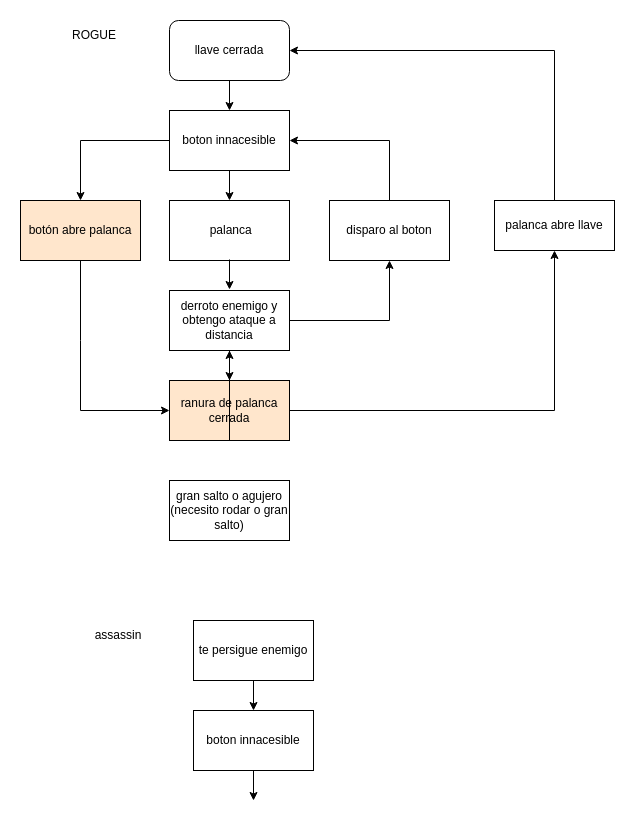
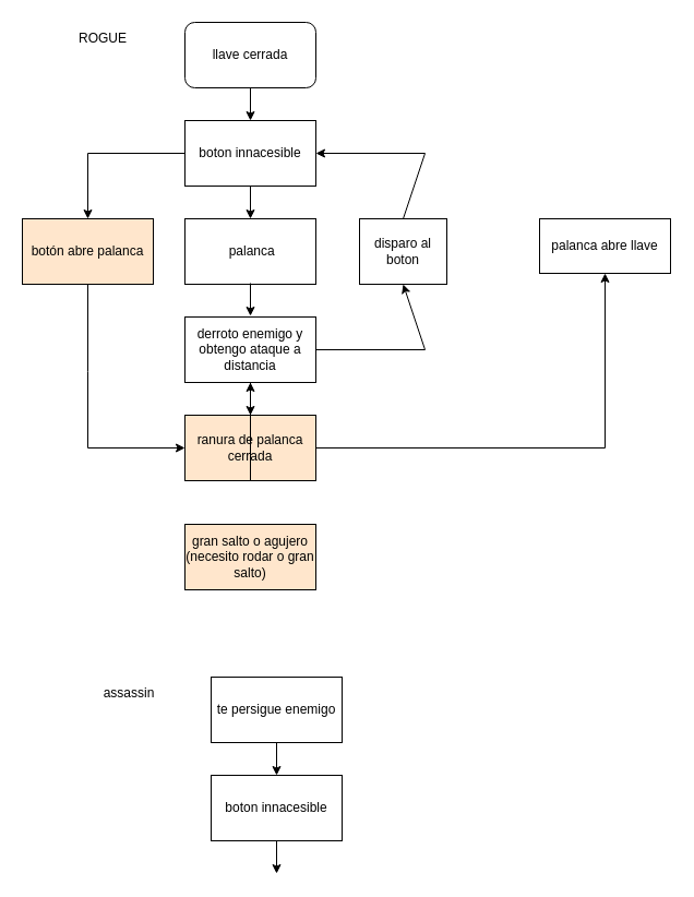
  <mxCell id="0" />
  <mxCell id="1" parent="0" />
  <mxCell id="2" value="llave cerrada" style="whiteSpace=wrap;html=1;rounded=1;" parent="1" vertex="1"><mxGeometry x="169" y="20" width="120" height="60" as="geometry" /></mxCell>
  <mxCell id="3" value="boton innacesible" style="rounded=0;whiteSpace=wrap;html=1;" parent="1" vertex="1"><mxGeometry x="169" y="110" width="120" height="60" as="geometry" /></mxCell>
  <mxCell id="4" value="&amp;nbsp;palanca" style="rounded=0;whiteSpace=wrap;html=1;" parent="1" vertex="1"><mxGeometry x="169" y="200" width="120" height="60" as="geometry" /></mxCell>
  <mxCell id="5" value="derroto enemigo y obtengo ataque a distancia" style="rounded=0;whiteSpace=wrap;html=1;" parent="1" vertex="1"><mxGeometry x="169" y="290" width="120" height="60" as="geometry" /></mxCell>
  <mxCell id="6" value="ranura de palanca cerrada" style="rounded=0;whiteSpace=wrap;html=1;fillColor=#ffe6cc;" parent="1" vertex="1"><mxGeometry x="169" y="380" width="120" height="60" as="geometry" /></mxCell>
  <mxCell id="7" value="" style="endArrow=classic;html=1;rounded=0;entryX=0.5;entryY=0;entryDx=0;entryDy=0;" parent="1" source="2" target="3" edge="1"><mxGeometry width="50" height="50" relative="1" as="geometry"><mxPoint x="469" y="340" as="sourcePoint" /><mxPoint x="519" y="290" as="targetPoint" /></mxGeometry></mxCell>
  <mxCell id="8" value="" style="endArrow=classic;html=1;rounded=0;entryX=0.5;entryY=0;entryDx=0;entryDy=0;" parent="1" edge="1"><mxGeometry width="50" height="50" relative="1" as="geometry"><mxPoint x="229" y="170" as="sourcePoint" /><mxPoint x="229" y="200" as="targetPoint" /></mxGeometry></mxCell>
  <mxCell id="9" value="" style="endArrow=classic;html=1;rounded=0;entryX=0.5;entryY=0;entryDx=0;entryDy=0;" parent="1" edge="1"><mxGeometry width="50" height="50" relative="1" as="geometry"><mxPoint x="229" y="259" as="sourcePoint" /><mxPoint x="229" y="289" as="targetPoint" /></mxGeometry></mxCell>
  <mxCell id="10" value="" style="endArrow=classic;html=1;rounded=0;entryX=0.5;entryY=0;entryDx=0;entryDy=0;" parent="1" edge="1"><mxGeometry width="50" height="50" relative="1" as="geometry"><mxPoint x="229" y="350" as="sourcePoint" /><mxPoint x="229" y="380" as="targetPoint" /></mxGeometry></mxCell>
- <mxCell id="11" value="disparo al boton" style="rounded=0;whiteSpace=wrap;html=1;" parent="1" vertex="1"><mxGeometry x="329" y="200" width="120" height="60" as="geometry" /></mxCell>
+ <mxCell id="11" value="disparo al boton" style="rounded=0;whiteSpace=wrap;html=1;" parent="1" vertex="1"><mxGeometry x="329" y="200" width="80" height="60" as="geometry" /></mxCell>
  <mxCell id="12" value="" style="endArrow=classic;html=1;rounded=0;exitX=1;exitY=0.5;exitDx=0;exitDy=0;entryX=0.5;entryY=1;entryDx=0;entryDy=0;" parent="1" source="5" target="11" edge="1"><mxGeometry width="50" height="50" relative="1" as="geometry"><mxPoint x="469" y="340" as="sourcePoint" /><mxPoint x="519" y="290" as="targetPoint" /><Array as="points"><mxPoint x="389" y="320" /></Array></mxGeometry></mxCell>
  <mxCell id="13" value="" style="endArrow=classic;html=1;rounded=0;exitX=0.5;exitY=0;exitDx=0;exitDy=0;entryX=1;entryY=0.5;entryDx=0;entryDy=0;" parent="1" source="11" target="3" edge="1"><mxGeometry width="50" height="50" relative="1" as="geometry"><mxPoint x="469" y="340" as="sourcePoint" /><mxPoint x="519" y="290" as="targetPoint" /><Array as="points"><mxPoint x="389" y="140" /></Array></mxGeometry></mxCell>
  <mxCell id="14" value="" style="endArrow=classic;html=1;rounded=0;exitX=0;exitY=0.5;exitDx=0;exitDy=0;entryX=0.5;entryY=0;entryDx=0;entryDy=0;" parent="1" source="3" target="15" edge="1"><mxGeometry width="50" height="50" relative="1" as="geometry"><mxPoint x="404" y="340" as="sourcePoint" /><mxPoint x="454" y="290" as="targetPoint" /><Array as="points"><mxPoint x="80" y="140" /></Array></mxGeometry></mxCell>
  <mxCell id="15" value="botón abre palanca" style="rounded=0;whiteSpace=wrap;html=1;fillColor=#ffe6cc;" parent="1" vertex="1"><mxGeometry x="20" y="200" width="120" height="60" as="geometry" /></mxCell>
  <mxCell id="16" value="" style="endArrow=classic;html=1;rounded=0;exitX=0.5;exitY=1;exitDx=0;exitDy=0;entryX=0;entryY=0.5;entryDx=0;entryDy=0;" parent="1" source="15" target="6" edge="1"><mxGeometry width="50" height="50" relative="1" as="geometry"><mxPoint x="404" y="340" as="sourcePoint" /><mxPoint x="454" y="290" as="targetPoint" /><Array as="points"><mxPoint x="80" y="340" /><mxPoint x="80" y="410" /></Array></mxGeometry></mxCell>
  <mxCell id="17" value="" style="endArrow=classic;html=1;rounded=0;exitX=1;exitY=0.5;exitDx=0;exitDy=0;entryX=0.5;entryY=1;entryDx=0;entryDy=0;" parent="1" source="6" target="18" edge="1"><mxGeometry width="50" height="50" relative="1" as="geometry"><mxPoint x="404" y="340" as="sourcePoint" /><mxPoint x="454" y="290" as="targetPoint" /><Array as="points"><mxPoint x="554" y="410" /></Array></mxGeometry></mxCell>
  <mxCell id="18" value="palanca abre llave" style="rounded=0;whiteSpace=wrap;html=1;" parent="1" vertex="1"><mxGeometry x="494" y="200" width="120" height="50" as="geometry" /></mxCell>
- <mxCell id="19" value="" style="endArrow=classic;html=1;rounded=0;exitX=0.5;exitY=0;exitDx=0;exitDy=0;entryX=1;entryY=0.5;entryDx=0;entryDy=0;" parent="1" source="18" target="2" edge="1"><mxGeometry width="50" height="50" relative="1" as="geometry"><mxPoint x="299" y="420" as="sourcePoint" /><mxPoint x="564" y="270" as="targetPoint" /><Array as="points"><mxPoint x="554" y="50" /></Array></mxGeometry></mxCell>
- <mxCell id="20" value="gran salto o agujero&lt;br&gt;(necesito rodar o gran salto)" style="rounded=0;whiteSpace=wrap;html=1;" parent="1" vertex="1"><mxGeometry x="169" y="480" width="120" height="60" as="geometry" /></mxCell>
+ <mxCell id="20" value="gran salto o agujero&lt;br&gt;(necesito rodar o gran salto)" style="rounded=0;whiteSpace=wrap;html=1;fillColor=#ffe6cc;" parent="1" vertex="1"><mxGeometry x="169" y="480" width="120" height="60" as="geometry" /></mxCell>
  <mxCell id="21" value="" style="endArrow=classic;html=1;rounded=0;exitX=0.5;exitY=1;exitDx=0;exitDy=0;" parent="1" source="6" target="5" edge="1"><mxGeometry width="50" height="50" relative="1" as="geometry"><mxPoint x="404" y="340" as="sourcePoint" /><mxPoint x="454" y="290" as="targetPoint" /></mxGeometry></mxCell>
  <mxCell id="22" value="ROGUE" style="text;html=1;strokeColor=none;fillColor=none;align=center;verticalAlign=middle;whiteSpace=wrap;rounded=0;" parent="1" vertex="1"><mxGeometry x="64" y="20" width="60" height="30" as="geometry" /></mxCell>
  <mxCell id="23" value="te persigue enemigo" style="rounded=0;whiteSpace=wrap;html=1;" parent="1" vertex="1"><mxGeometry x="193" y="620" width="120" height="60" as="geometry" /></mxCell>
  <mxCell id="24" value="boton innacesible" style="rounded=0;whiteSpace=wrap;html=1;" parent="1" vertex="1"><mxGeometry x="193" y="710" width="120" height="60" as="geometry" /></mxCell>
  <mxCell id="25" value="" style="endArrow=classic;html=1;rounded=0;entryX=0.5;entryY=0;entryDx=0;entryDy=0;" parent="1" source="23" target="24" edge="1"><mxGeometry width="50" height="50" relative="1" as="geometry"><mxPoint x="493" y="940" as="sourcePoint" /><mxPoint x="543" y="890" as="targetPoint" /></mxGeometry></mxCell>
  <mxCell id="26" value="" style="endArrow=classic;html=1;rounded=0;entryX=0.5;entryY=0;entryDx=0;entryDy=0;" parent="1" edge="1"><mxGeometry width="50" height="50" relative="1" as="geometry"><mxPoint x="253" y="770" as="sourcePoint" /><mxPoint x="253" y="800" as="targetPoint" /></mxGeometry></mxCell>
  <mxCell id="27" value="assassin" style="text;html=1;strokeColor=none;fillColor=none;align=center;verticalAlign=middle;whiteSpace=wrap;rounded=0;" parent="1" vertex="1"><mxGeometry x="88" y="620" width="60" height="30" as="geometry" /></mxCell>
